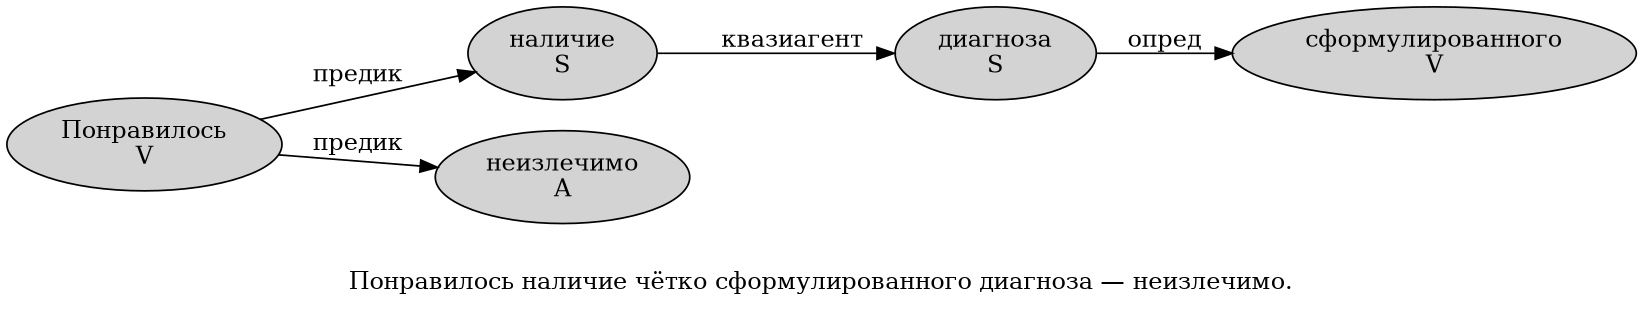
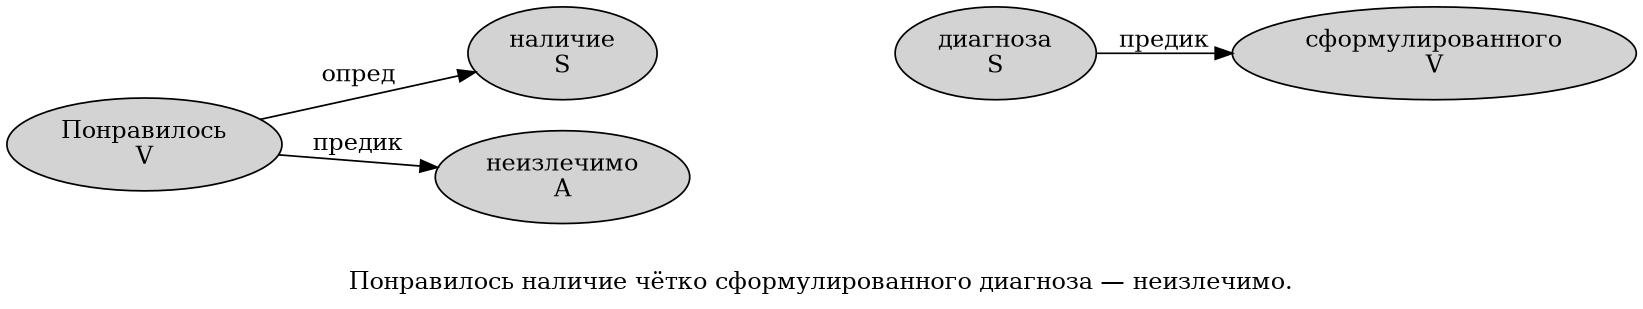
  digraph {
    label="Понравилось наличие чётко сформулированного диагноза — неизлечимо."
    rankdir=LR
    node [fillcolor=lightgray penwidth=1 shape=ellipse style=filled]
    n1 [label="Понравилось\nV"]
    n2 [label="наличие\nS"]
    n3 [label="неизлечимо\nA"]
    n4 [label="диагноза\nS"]
    n5 [label="сформулированного\nV"]
-   n1 -> n2 [label="предик"]
+   n1 -> n2 [label="опред"]
    n1 -> n3 [label="предик"]
-   n2 -> n4 [label="квазиагент"]
-   n4 -> n5 [label="опред"]
+   n4 -> n5 [label="предик"]
  }
